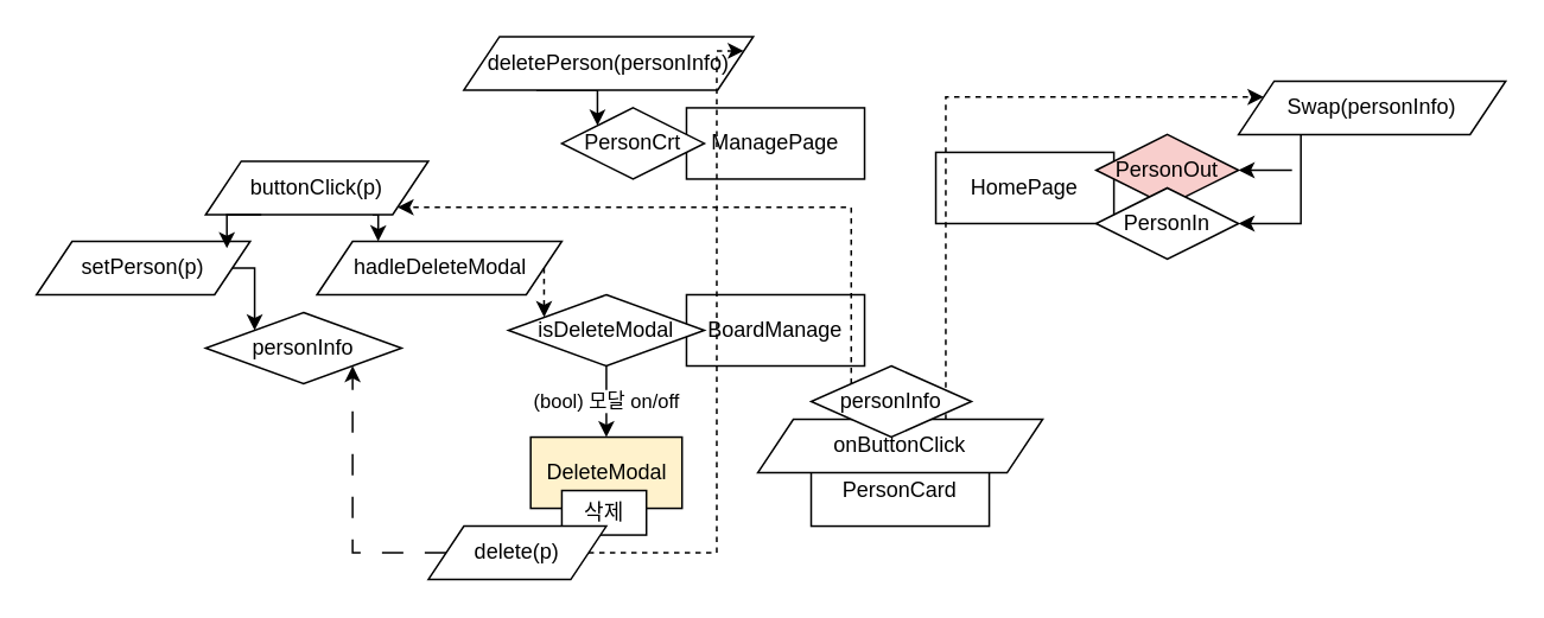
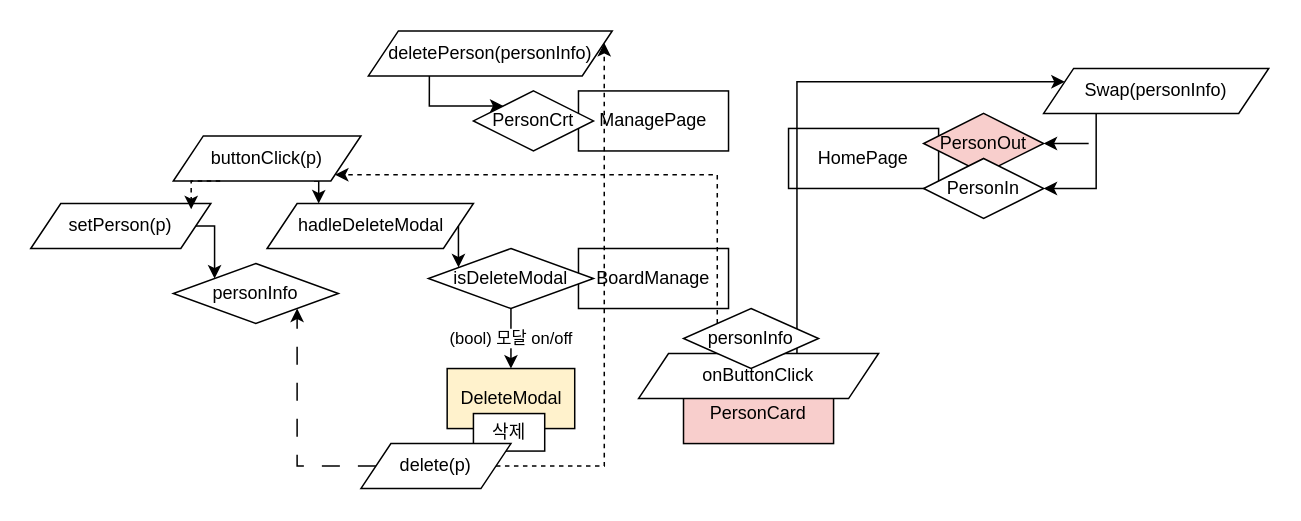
  <mxCell id="0" />
  <mxCell id="1" parent="0" />
  <mxCell id="2" value="ManagePage" style="rounded=0;whiteSpace=wrap;html=1;" vertex="1" parent="1"><mxGeometry x="385" y="60" width="100" height="40" as="geometry" /></mxCell>
  <mxCell id="3" value="BoardManage" style="rounded=0;whiteSpace=wrap;html=1;" vertex="1" parent="1"><mxGeometry x="385" y="165" width="100" height="40" as="geometry" /></mxCell>
- <mxCell id="4" value="PersonCard" style="rounded=0;whiteSpace=wrap;html=1;" vertex="1" parent="1"><mxGeometry x="455" y="255" width="100" height="40" as="geometry" /></mxCell>
+ <mxCell id="4" value="PersonCard" style="rounded=0;whiteSpace=wrap;html=1;fillColor=#f8cecc;" vertex="1" parent="1"><mxGeometry x="455" y="255" width="100" height="40" as="geometry" /></mxCell>
  <mxCell id="5" value="HomePage" style="rounded=0;whiteSpace=wrap;html=1;" vertex="1" parent="1"><mxGeometry x="525" y="85" width="100" height="40" as="geometry" /></mxCell>
  <mxCell id="6" value="isDeleteModal" style="rhombus;whiteSpace=wrap;html=1;" vertex="1" parent="1"><mxGeometry x="285" y="165" width="110" height="40" as="geometry" /></mxCell>
  <mxCell id="7" value="(bool) 모달 on/off" style="endArrow=classic;html=1;rounded=0;exitX=0.5;exitY=1;exitDx=0;exitDy=0;" edge="1" parent="1" source="6"><mxGeometry width="50" height="50" relative="1" as="geometry"><mxPoint x="455" y="355" as="sourcePoint" /><mxPoint x="340" y="245" as="targetPoint" /></mxGeometry></mxCell>
  <mxCell id="8" value="DeleteModal" style="rounded=0;whiteSpace=wrap;html=1;fillColor=#fff2cc;" vertex="1" parent="1"><mxGeometry x="297.5" y="245" width="85" height="40" as="geometry" /></mxCell>
  <mxCell id="9" value="PersonCrt" style="rhombus;whiteSpace=wrap;html=1;" vertex="1" parent="1"><mxGeometry x="315" y="60" width="80" height="40" as="geometry" /></mxCell>
  <mxCell id="10" value="삭제" style="rounded=0;whiteSpace=wrap;html=1;" vertex="1" parent="1"><mxGeometry x="315" y="275" width="47.5" height="25" as="geometry" /></mxCell>
  <mxCell id="11" style="edgeStyle=orthogonalEdgeStyle;rounded=0;orthogonalLoop=1;jettySize=auto;html=1;exitX=0.25;exitY=1;exitDx=0;exitDy=0;entryX=0;entryY=0;entryDx=0;entryDy=0;" edge="1" parent="1" source="12" target="9"><mxGeometry relative="1" as="geometry" /></mxCell>
- <mxCell id="12" value="deletePerson(personInfo)" style="shape=parallelogram;perimeter=parallelogramPerimeter;whiteSpace=wrap;html=1;fixedSize=1;" vertex="1" parent="1"><mxGeometry x="260" y="20" width="162.5" height="30" as="geometry" /></mxCell>
- <mxCell id="13" style="edgeStyle=orthogonalEdgeStyle;rounded=0;orthogonalLoop=1;jettySize=auto;html=1;exitX=0.66;exitY=0.007;exitDx=0;exitDy=0;entryX=0;entryY=0.25;entryDx=0;entryDy=0;dashed=1;exitPerimeter=0;" edge="1" parent="1" source="14" target="18"><mxGeometry relative="1" as="geometry"><Array as="points"><mxPoint x="531" y="54" /></Array></mxGeometry></mxCell>
+ <mxCell id="12" value="deletePerson(personInfo)" style="shape=parallelogram;perimeter=parallelogramPerimeter;whiteSpace=wrap;html=1;fixedSize=1;" vertex="1" parent="1"><mxGeometry x="245" y="20" width="162.5" height="30" as="geometry" /></mxCell>
+ <mxCell id="13" style="edgeStyle=orthogonalEdgeStyle;rounded=0;orthogonalLoop=1;jettySize=auto;html=1;exitX=0.66;exitY=0.007;exitDx=0;exitDy=0;entryX=0;entryY=0.25;entryDx=0;entryDy=0;dashed=0;exitPerimeter=0;" edge="1" parent="1" source="14" target="18"><mxGeometry relative="1" as="geometry"><Array as="points"><mxPoint x="531" y="54" /></Array></mxGeometry></mxCell>
  <mxCell id="14" value="onButtonClick" style="shape=parallelogram;perimeter=parallelogramPerimeter;whiteSpace=wrap;html=1;fixedSize=1;" vertex="1" parent="1"><mxGeometry x="425" y="235" width="160" height="30" as="geometry" /></mxCell>
  <mxCell id="15" value="PersonOut" style="rhombus;whiteSpace=wrap;html=1;fillColor=#f8cecc;" vertex="1" parent="1"><mxGeometry x="615" y="75" width="80" height="40" as="geometry" /></mxCell>
  <mxCell id="16" value="PersonIn" style="rhombus;whiteSpace=wrap;html=1;" vertex="1" parent="1"><mxGeometry x="615" y="105" width="80" height="40" as="geometry" /></mxCell>
  <mxCell id="17" style="edgeStyle=orthogonalEdgeStyle;rounded=0;orthogonalLoop=1;jettySize=auto;html=1;exitX=0.25;exitY=1;exitDx=0;exitDy=0;entryX=1;entryY=0.5;entryDx=0;entryDy=0;" edge="1" parent="1" target="16"><mxGeometry relative="1" as="geometry"><mxPoint x="730" y="75" as="sourcePoint" /><mxPoint x="705" y="125" as="targetPoint" /><Array as="points"><mxPoint x="730" y="125" /></Array></mxGeometry></mxCell>
  <mxCell id="18" value="Swap(personInfo)" style="shape=parallelogram;perimeter=parallelogramPerimeter;whiteSpace=wrap;html=1;fixedSize=1;" vertex="1" parent="1"><mxGeometry x="695" y="45" width="150" height="30" as="geometry" /></mxCell>
  <mxCell id="19" value="" style="endArrow=classic;html=1;rounded=0;entryX=1;entryY=0.5;entryDx=0;entryDy=0;" edge="1" parent="1" target="15"><mxGeometry width="50" height="50" relative="1" as="geometry"><mxPoint x="725" y="95" as="sourcePoint" /><mxPoint x="555" y="285" as="targetPoint" /></mxGeometry></mxCell>
  <mxCell id="20" value="hadleDeleteModal" style="shape=parallelogram;perimeter=parallelogramPerimeter;whiteSpace=wrap;html=1;fixedSize=1;" vertex="1" parent="1"><mxGeometry x="177.5" y="135" width="137.5" height="30" as="geometry" /></mxCell>
- <mxCell id="21" style="edgeStyle=orthogonalEdgeStyle;rounded=0;orthogonalLoop=1;jettySize=auto;html=1;exitX=1;exitY=0.5;exitDx=0;exitDy=0;entryX=0.182;entryY=0.315;entryDx=0;entryDy=0;entryPerimeter=0;dashed=1;" edge="1" parent="1" source="20" target="6"><mxGeometry relative="1" as="geometry" /></mxCell>
+ <mxCell id="21" style="edgeStyle=orthogonalEdgeStyle;rounded=0;orthogonalLoop=1;jettySize=auto;html=1;exitX=1;exitY=0.5;exitDx=0;exitDy=0;entryX=0.182;entryY=0.315;entryDx=0;entryDy=0;entryPerimeter=0;" edge="1" parent="1" source="20" target="6"><mxGeometry relative="1" as="geometry" /></mxCell>
  <mxCell id="22" style="edgeStyle=orthogonalEdgeStyle;rounded=0;orthogonalLoop=1;jettySize=auto;html=1;exitX=0;exitY=0;exitDx=0;exitDy=0;entryX=1;entryY=1;entryDx=0;entryDy=0;dashed=1;" edge="1" parent="1" source="23" target="28"><mxGeometry relative="1" as="geometry"><Array as="points"><mxPoint x="478" y="116" /></Array></mxGeometry></mxCell>
  <mxCell id="23" value="personInfo" style="rhombus;whiteSpace=wrap;html=1;" vertex="1" parent="1"><mxGeometry x="455" y="205" width="90" height="40" as="geometry" /></mxCell>
  <mxCell id="24" style="edgeStyle=orthogonalEdgeStyle;rounded=0;orthogonalLoop=1;jettySize=auto;html=1;exitX=1;exitY=0.5;exitDx=0;exitDy=0;entryX=0;entryY=0;entryDx=0;entryDy=0;" edge="1" parent="1" source="25" target="26"><mxGeometry relative="1" as="geometry" /></mxCell>
  <mxCell id="25" value="setPerson(p)" style="shape=parallelogram;perimeter=parallelogramPerimeter;whiteSpace=wrap;html=1;fixedSize=1;" vertex="1" parent="1"><mxGeometry x="20" y="135" width="120" height="30" as="geometry" /></mxCell>
  <mxCell id="26" value="personInfo" style="rhombus;whiteSpace=wrap;html=1;" vertex="1" parent="1"><mxGeometry x="115" y="175" width="110" height="40" as="geometry" /></mxCell>
  <mxCell id="27" style="edgeStyle=orthogonalEdgeStyle;rounded=0;orthogonalLoop=1;jettySize=auto;html=1;exitX=0.75;exitY=1;exitDx=0;exitDy=0;entryX=0.25;entryY=0;entryDx=0;entryDy=0;" edge="1" parent="1" source="28" target="20"><mxGeometry relative="1" as="geometry" /></mxCell>
  <mxCell id="28" value="buttonClick(p)" style="shape=parallelogram;perimeter=parallelogramPerimeter;whiteSpace=wrap;html=1;fixedSize=1;" vertex="1" parent="1"><mxGeometry x="115" y="90" width="125" height="30" as="geometry" /></mxCell>
- <mxCell id="29" style="edgeStyle=orthogonalEdgeStyle;rounded=0;orthogonalLoop=1;jettySize=auto;html=1;exitX=0.25;exitY=1;exitDx=0;exitDy=0;entryX=0.891;entryY=0.129;entryDx=0;entryDy=0;entryPerimeter=0;" edge="1" parent="1" source="28" target="25"><mxGeometry relative="1" as="geometry" /></mxCell>
+ <mxCell id="29" style="edgeStyle=orthogonalEdgeStyle;rounded=0;orthogonalLoop=1;jettySize=auto;html=1;exitX=0.25;exitY=1;exitDx=0;exitDy=0;entryX=0.891;entryY=0.129;entryDx=0;entryDy=0;entryPerimeter=0;dashed=1;" edge="1" parent="1" source="28" target="25"><mxGeometry relative="1" as="geometry" /></mxCell>
  <mxCell id="30" style="edgeStyle=orthogonalEdgeStyle;rounded=0;orthogonalLoop=1;jettySize=auto;html=1;exitX=0;exitY=0.5;exitDx=0;exitDy=0;entryX=1;entryY=1;entryDx=0;entryDy=0;dashed=1;dashPattern=12 12;" edge="1" parent="1" source="32" target="26"><mxGeometry relative="1" as="geometry" /></mxCell>
  <mxCell id="31" style="edgeStyle=orthogonalEdgeStyle;rounded=0;orthogonalLoop=1;jettySize=auto;html=1;exitX=1;exitY=0.5;exitDx=0;exitDy=0;entryX=1;entryY=0.25;entryDx=0;entryDy=0;dashed=1;" edge="1" parent="1" source="32" target="12"><mxGeometry relative="1" as="geometry"><Array as="points"><mxPoint x="402" y="310" /></Array></mxGeometry></mxCell>
  <mxCell id="32" value="delete(p)" style="shape=parallelogram;perimeter=parallelogramPerimeter;whiteSpace=wrap;html=1;fixedSize=1;" vertex="1" parent="1"><mxGeometry x="240" y="295" width="100" height="30" as="geometry" /></mxCell>
